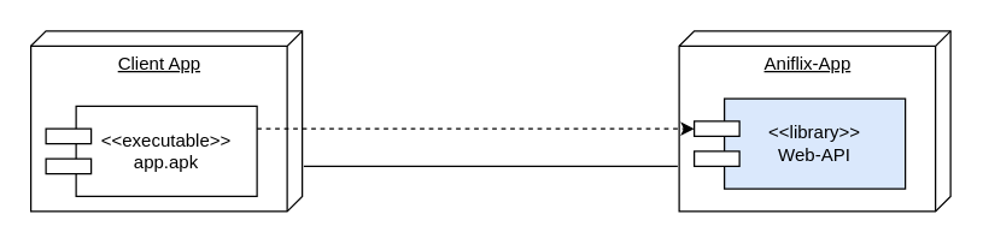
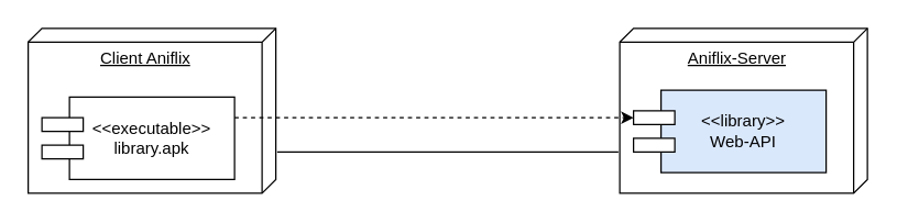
  <mxCell id="0" />
  <mxCell id="1" parent="0" />
- <mxCell id="2" value="Client App" style="verticalAlign=top;align=center;spacingTop=8;spacingLeft=2;spacingRight=12;shape=cube;size=10;direction=south;fontStyle=4;html=1;" vertex="1" parent="1"><mxGeometry x="20" y="20" width="180" height="120" as="geometry" /></mxCell>
- <mxCell id="3" value="Aniflix-App" style="verticalAlign=top;align=center;spacingTop=8;spacingLeft=2;spacingRight=12;shape=cube;size=10;direction=south;fontStyle=4;html=1;" vertex="1" parent="1"><mxGeometry x="450" y="20" width="180" height="120" as="geometry" /></mxCell>
- <mxCell id="4" value="&amp;lt;&amp;lt;executable&amp;gt;&amp;gt;&lt;br&gt;app.apk" style="rounded=0;whiteSpace=wrap;html=1;" vertex="1" parent="1"><mxGeometry x="50" y="70" width="120" height="60" as="geometry" /></mxCell>
+ <mxCell id="2" value="Client Aniflix" style="verticalAlign=top;align=center;spacingTop=8;spacingLeft=2;spacingRight=12;shape=cube;size=10;direction=south;fontStyle=4;html=1;" vertex="1" parent="1"><mxGeometry x="20" y="20" width="180" height="120" as="geometry" /></mxCell>
+ <mxCell id="3" value="Aniflix-Server" style="verticalAlign=top;align=center;spacingTop=8;spacingLeft=2;spacingRight=12;shape=cube;size=10;direction=south;fontStyle=4;html=1;" vertex="1" parent="1"><mxGeometry x="450" y="20" width="180" height="120" as="geometry" /></mxCell>
+ <mxCell id="4" value="&amp;lt;&amp;lt;executable&amp;gt;&amp;gt;&lt;br&gt;library.apk" style="rounded=0;whiteSpace=wrap;html=1;" vertex="1" parent="1"><mxGeometry x="50" y="70" width="120" height="60" as="geometry" /></mxCell>
  <mxCell id="5" value="" style="rounded=0;whiteSpace=wrap;html=1;" vertex="1" parent="1"><mxGeometry x="30" y="85" width="30" height="10" as="geometry" /></mxCell>
  <mxCell id="6" value="" style="rounded=0;whiteSpace=wrap;html=1;" vertex="1" parent="1"><mxGeometry x="30" y="105" width="30" height="10" as="geometry" /></mxCell>
  <mxCell id="7" value="&amp;lt;&amp;lt;library&amp;gt;&amp;gt;&lt;br&gt;Web-API" style="rounded=0;whiteSpace=wrap;html=1;fillColor=#dae8fc;" vertex="1" parent="1"><mxGeometry x="480" y="65" width="120" height="60" as="geometry" /></mxCell>
  <mxCell id="8" value="" style="rounded=0;whiteSpace=wrap;html=1;" vertex="1" parent="1"><mxGeometry x="460" y="80" width="30" height="10" as="geometry" /></mxCell>
  <mxCell id="9" value="" style="rounded=0;whiteSpace=wrap;html=1;" vertex="1" parent="1"><mxGeometry x="460" y="100" width="30" height="10" as="geometry" /></mxCell>
  <mxCell id="10" value="" style="endArrow=classic;html=1;exitX=1;exitY=0.25;exitDx=0;exitDy=0;entryX=0;entryY=0.5;entryDx=0;entryDy=0;dashed=1;" edge="1" parent="1" source="4" target="8"><mxGeometry width="50" height="50" relative="1" as="geometry"><mxPoint x="240" y="90" as="sourcePoint" /><mxPoint x="290" y="40" as="targetPoint" /></mxGeometry></mxCell>
  <mxCell id="11" value="" style="endArrow=none;html=1;" edge="1" parent="1"><mxGeometry width="50" height="50" relative="1" as="geometry"><mxPoint x="201" y="110" as="sourcePoint" /><mxPoint x="449" y="110" as="targetPoint" /></mxGeometry></mxCell>
